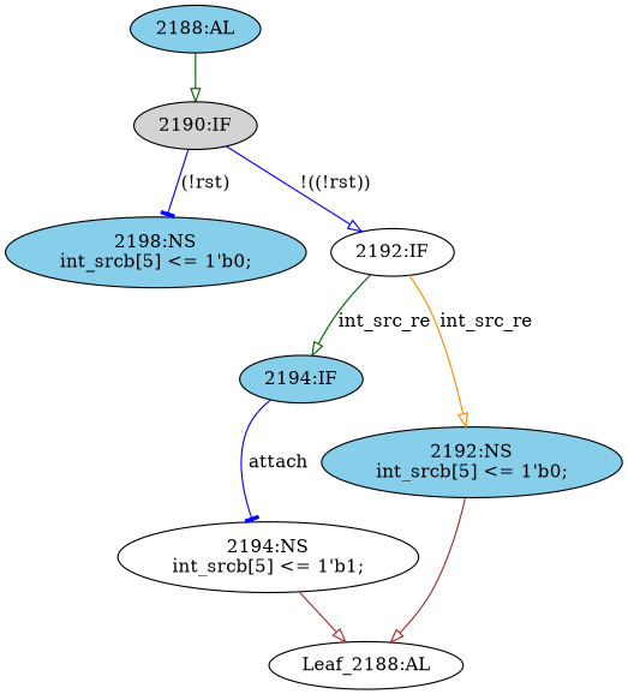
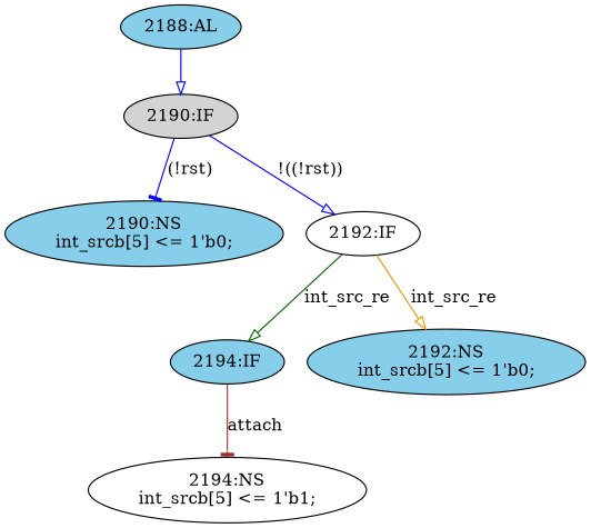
  strict digraph {
    fontname="DejaVu Serif"
    node [fillcolor=skyblue fontname="DejaVu Serif" statements="[]" style=filled typ=NonblockingSubstitution]
    edge [arrowhead=onormal color=blue cond="[]" fontname="DejaVu Serif" lineno=None]
-   n1 [ast="<pyverilog.vparser.ast.NonblockingSubstitution object at 0x7f0a38e54dd0>" label="2198:NS\nint_srcb[5] <= 1'b0;" statements="[<pyverilog.vparser.ast.NonblockingSubstitution object at 0x7f0a38e54dd0>]"]
-   n2 [def_var="['int_srcb']" fillcolor=white label="Leaf_2188:AL" statements="" typ=""]
+   n1 [ast="<pyverilog.vparser.ast.NonblockingSubstitution object at 0x7f0a38e54dd0>" label="2190:NS\nint_srcb[5] <= 1'b0;" statements="[<pyverilog.vparser.ast.NonblockingSubstitution object at 0x7f0a38e54dd0>]"]
    n3 [ast="<pyverilog.vparser.ast.IfStatement object at 0x7f0a38e54fd0>" fillcolor=white label="2192:IF" typ=IfStatement]
    n4 [ast="<pyverilog.vparser.ast.IfStatement object at 0x7f0a38e62050>" label="2194:IF" typ=IfStatement]
    n5 [ast="<pyverilog.vparser.ast.NonblockingSubstitution object at 0x7f0a38e62290>" label="2192:NS\nint_srcb[5] <= 1'b0;" statements="[<pyverilog.vparser.ast.NonblockingSubstitution object at 0x7f0a38e62290>]"]
    n6 [ast="<pyverilog.vparser.ast.NonblockingSubstitution object at 0x7f0a38e62090>" fillcolor=white label="2194:NS\nint_srcb[5] <= 1'b1;" statements="[<pyverilog.vparser.ast.NonblockingSubstitution object at 0x7f0a38e62090>]"]
    n7 [ast="<pyverilog.vparser.ast.IfStatement object at 0x7f0a38e62490>" fillcolor=lightgrey label="2190:IF" typ=IfStatement]
    n8 [ast="<pyverilog.vparser.ast.Always object at 0x7f0a38e62550>" clk_sens=False label="2188:AL" sens="['wclk']" typ=Always use_var="['rst', 'attach', 'int_src_re']"]
    n3 -> n4 [color=darkgreen cond="['int_src_re']" label=int_src_re lineno=2192]
    n3 -> n5 [color=darkorange cond="['int_src_re']" label=int_src_re lineno=2192]
-   n4 -> n6 [arrowhead=tee cond="['attach']" label=attach lineno=2194]
-   n5 -> n2 [color=brown]
-   n6 -> n2 [color=brown]
+   n4 -> n6 [arrowhead=tee color=brown cond="['attach']" label=attach lineno=2194]
    n7 -> n1 [arrowhead=tee cond="['rst']" label="(!rst)" lineno=2190]
    n7 -> n3 [cond="['rst']" label="!((!rst))" lineno=2190]
-   n8 -> n7 [color=darkgreen]
+   n8 -> n7
  }
